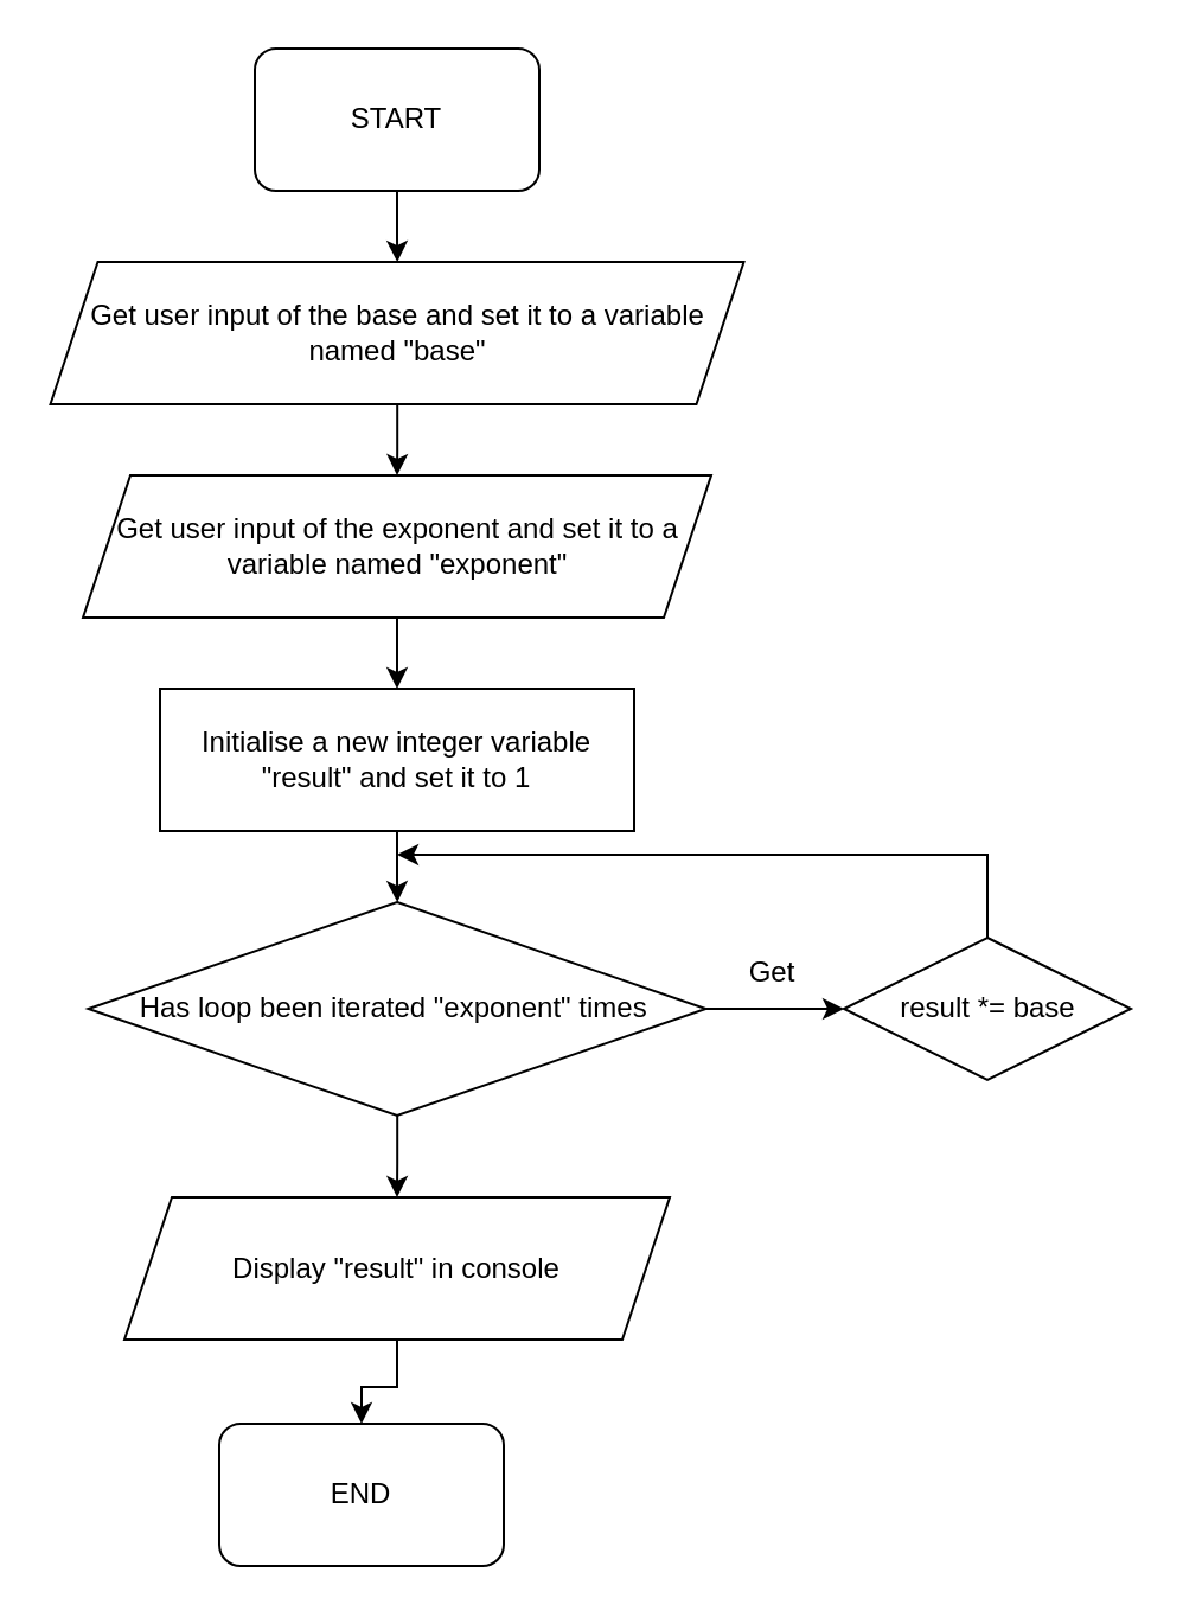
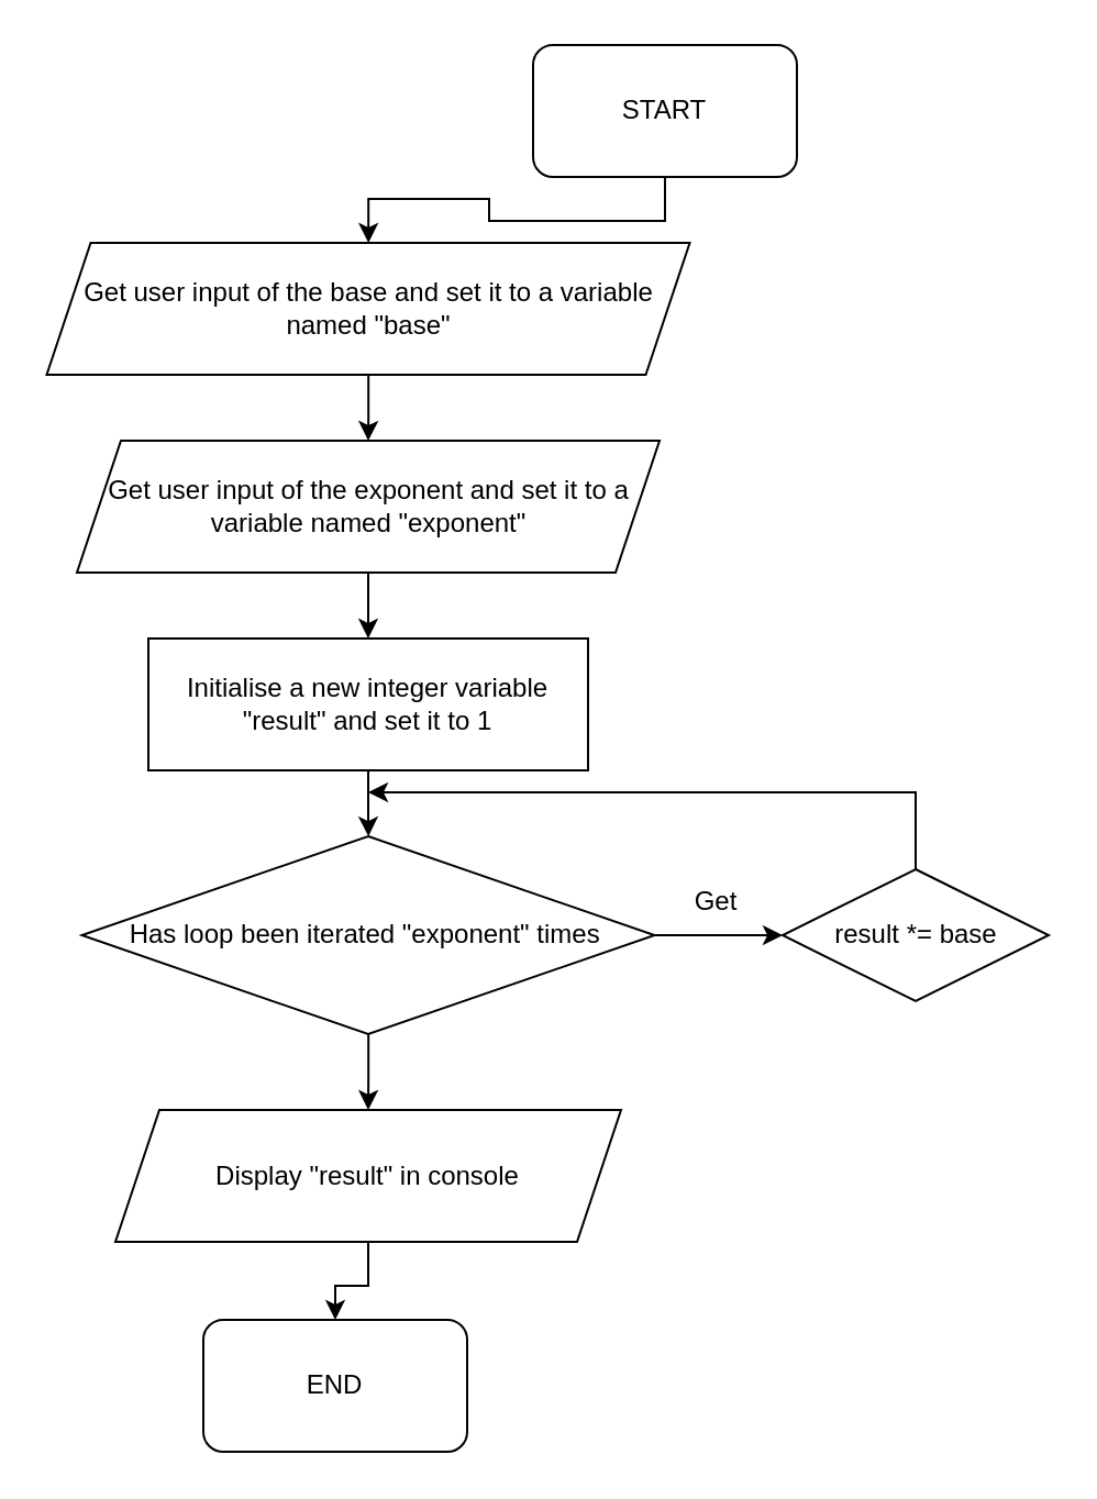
  <mxCell id="0" />
  <mxCell id="1" parent="0" />
  <mxCell id="2" value="" style="edgeStyle=orthogonalEdgeStyle;rounded=0;orthogonalLoop=1;jettySize=auto;html=1;" edge="1" parent="1" source="3" target="5"><mxGeometry relative="1" as="geometry" /></mxCell>
- <mxCell id="3" value="START" style="rounded=1;whiteSpace=wrap;html=1;" vertex="1" parent="1"><mxGeometry x="107" y="20" width="120" height="60" as="geometry" /></mxCell>
+ <mxCell id="3" value="START" style="rounded=1;whiteSpace=wrap;html=1;" vertex="1" parent="1"><mxGeometry x="242" y="20" width="120" height="60" as="geometry" /></mxCell>
  <mxCell id="4" value="" style="edgeStyle=orthogonalEdgeStyle;rounded=0;orthogonalLoop=1;jettySize=auto;html=1;" edge="1" parent="1" source="5" target="15"><mxGeometry relative="1" as="geometry" /></mxCell>
  <mxCell id="5" value="Get user input of the base and set it to a variable named &quot;base&quot;" style="shape=parallelogram;perimeter=parallelogramPerimeter;whiteSpace=wrap;html=1;fixedSize=1;" vertex="1" parent="1"><mxGeometry x="20.75" y="110" width="292.5" height="60" as="geometry" /></mxCell>
  <mxCell id="6" value="" style="edgeStyle=orthogonalEdgeStyle;rounded=0;orthogonalLoop=1;jettySize=auto;html=1;" edge="1" parent="1" source="8" target="10"><mxGeometry relative="1" as="geometry" /></mxCell>
  <mxCell id="7" value="" style="edgeStyle=orthogonalEdgeStyle;rounded=0;orthogonalLoop=1;jettySize=auto;html=1;" edge="1" parent="1" source="8" target="17"><mxGeometry relative="1" as="geometry" /></mxCell>
  <mxCell id="8" value="Has loop been iterated &quot;exponent&quot; times&amp;nbsp;" style="rhombus;whiteSpace=wrap;html=1;" vertex="1" parent="1"><mxGeometry x="36.75" y="380" width="260.5" height="90" as="geometry" /></mxCell>
  <mxCell id="9" value="" style="edgeStyle=orthogonalEdgeStyle;rounded=0;orthogonalLoop=1;jettySize=auto;html=1;" edge="1" parent="1" source="10"><mxGeometry relative="1" as="geometry"><mxPoint x="167" y="360" as="targetPoint" /><Array as="points"><mxPoint x="416" y="360" /></Array></mxGeometry></mxCell>
  <mxCell id="10" value="result *= base" style="rhombus;whiteSpace=wrap;html=1;" vertex="1" parent="1"><mxGeometry x="355.5" y="395" width="121" height="60" as="geometry" /></mxCell>
  <mxCell id="11" value="" style="edgeStyle=orthogonalEdgeStyle;rounded=0;orthogonalLoop=1;jettySize=auto;html=1;" edge="1" parent="1" source="12" target="8"><mxGeometry relative="1" as="geometry" /></mxCell>
  <mxCell id="12" value="Initialise a new integer variable &quot;result&quot; and set it to 1" style="whiteSpace=wrap;html=1;" vertex="1" parent="1"><mxGeometry x="67" y="290" width="200" height="60" as="geometry" /></mxCell>
  <mxCell id="13" value="Get" style="text;html=1;strokeColor=none;fillColor=none;align=center;verticalAlign=middle;whiteSpace=wrap;rounded=0;" vertex="1" parent="1"><mxGeometry x="294.5" y="395" width="61" height="30" as="geometry" /></mxCell>
  <mxCell id="14" value="" style="edgeStyle=orthogonalEdgeStyle;rounded=0;orthogonalLoop=1;jettySize=auto;html=1;" edge="1" parent="1" source="15" target="12"><mxGeometry relative="1" as="geometry" /></mxCell>
  <mxCell id="15" value="Get user input of the exponent and set it to a variable named &quot;exponent&quot;" style="shape=parallelogram;perimeter=parallelogramPerimeter;whiteSpace=wrap;html=1;fixedSize=1;" vertex="1" parent="1"><mxGeometry x="34.5" y="200" width="265" height="60" as="geometry" /></mxCell>
  <mxCell id="16" value="" style="edgeStyle=orthogonalEdgeStyle;rounded=0;orthogonalLoop=1;jettySize=auto;html=1;" edge="1" parent="1" source="17" target="18"><mxGeometry relative="1" as="geometry" /></mxCell>
  <mxCell id="17" value="Display &quot;result&quot; in console" style="shape=parallelogram;perimeter=parallelogramPerimeter;whiteSpace=wrap;html=1;fixedSize=1;" vertex="1" parent="1"><mxGeometry x="52" y="504.5" width="230" height="60" as="geometry" /></mxCell>
  <mxCell id="18" value="END" style="rounded=1;whiteSpace=wrap;html=1;" vertex="1" parent="1"><mxGeometry x="92" y="600" width="120" height="60" as="geometry" /></mxCell>
